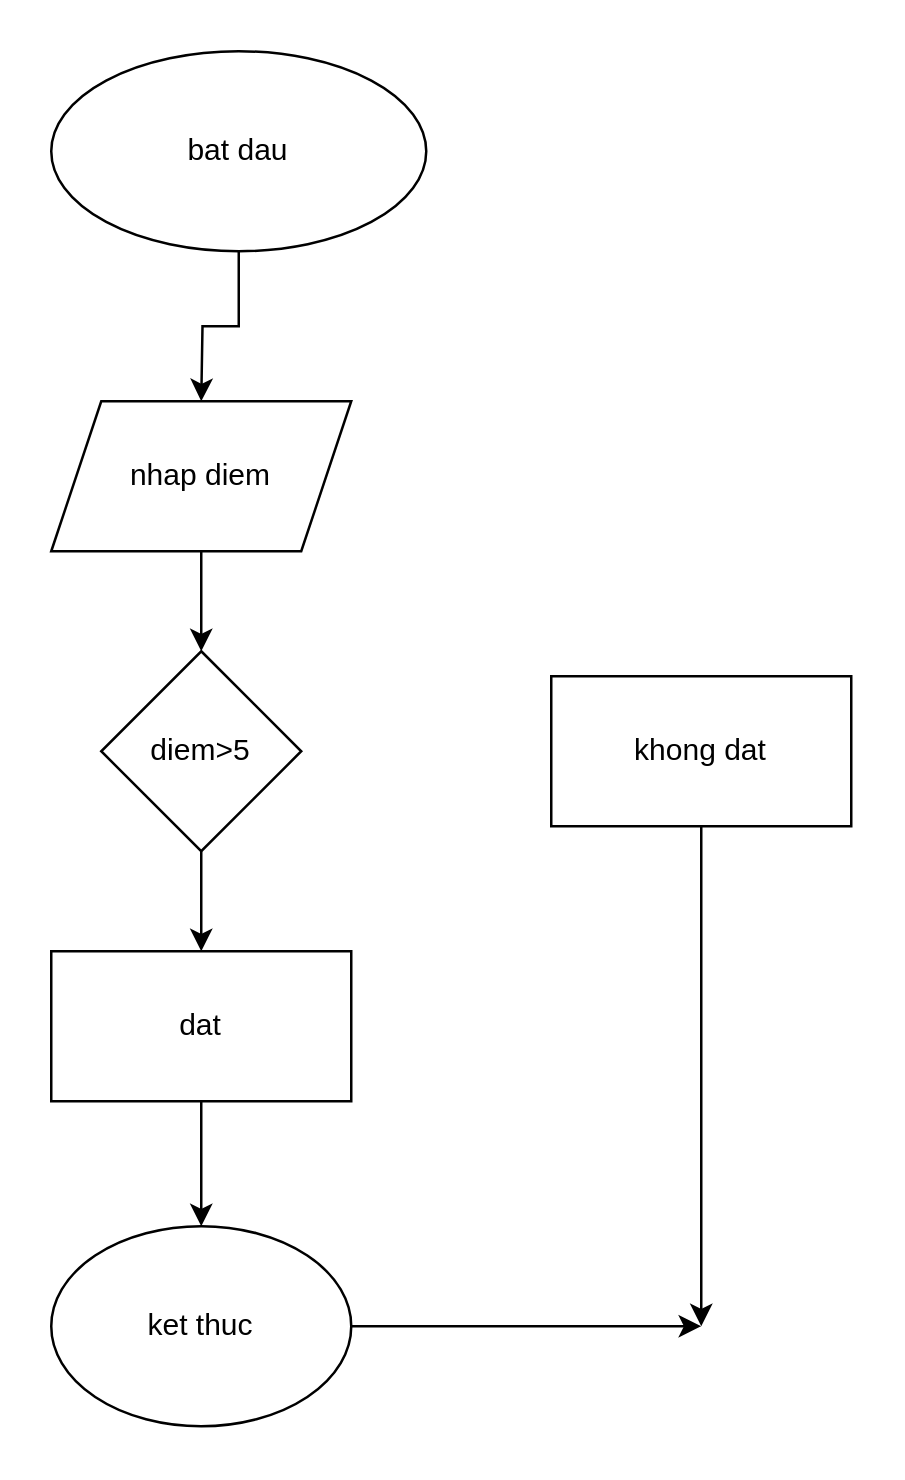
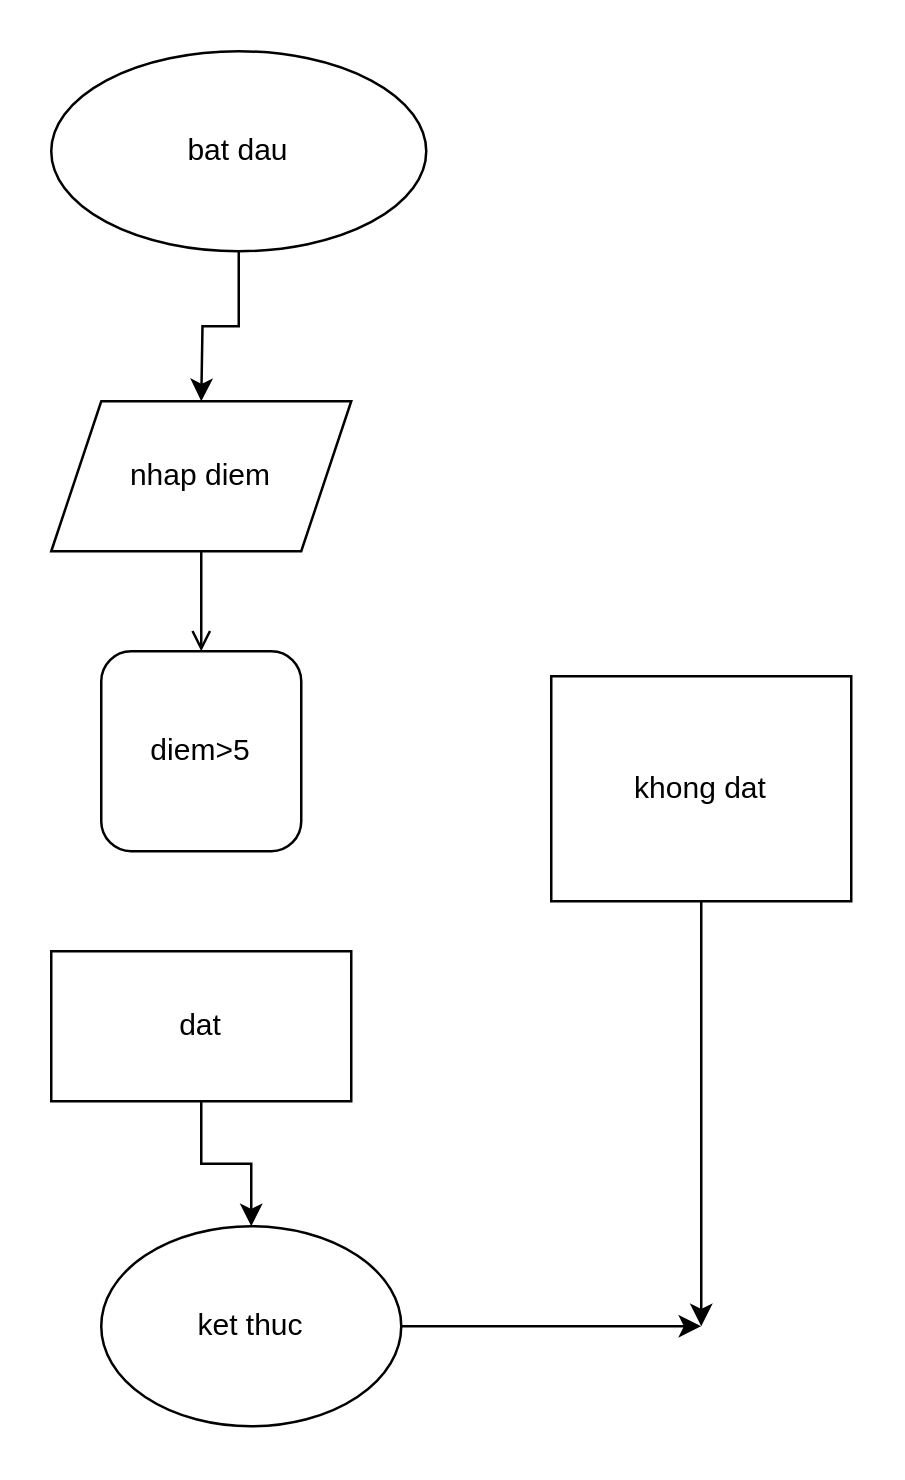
  <mxCell id="0" />
  <mxCell id="1" parent="0" />
  <mxCell id="2" style="edgeStyle=orthogonalEdgeStyle;rounded=0;orthogonalLoop=1;jettySize=auto;html=1;" edge="1" parent="1" source="3"><mxGeometry relative="1" as="geometry"><mxPoint x="80" y="160" as="targetPoint" /></mxGeometry></mxCell>
  <mxCell id="3" value="bat dau" style="ellipse;whiteSpace=wrap;html=1;" vertex="1" parent="1"><mxGeometry x="20" y="20" width="150" height="80" as="geometry" /></mxCell>
- <mxCell id="4" style="edgeStyle=orthogonalEdgeStyle;rounded=0;orthogonalLoop=1;jettySize=auto;html=1;" edge="1" parent="1" source="5" target="7"><mxGeometry relative="1" as="geometry"><mxPoint x="80" y="300" as="targetPoint" /></mxGeometry></mxCell>
+ <mxCell id="4" style="edgeStyle=orthogonalEdgeStyle;rounded=0;orthogonalLoop=1;jettySize=auto;html=1;endArrow=open;" edge="1" parent="1" source="5" target="7"><mxGeometry relative="1" as="geometry"><mxPoint x="80" y="300" as="targetPoint" /></mxGeometry></mxCell>
  <mxCell id="5" value="nhap diem" style="shape=parallelogram;perimeter=parallelogramPerimeter;whiteSpace=wrap;html=1;fixedSize=1;" vertex="1" parent="1"><mxGeometry x="20" y="160" width="120" height="60" as="geometry" /></mxCell>
- <mxCell id="6" style="edgeStyle=orthogonalEdgeStyle;rounded=0;orthogonalLoop=1;jettySize=auto;html=1;" edge="1" parent="1" source="7" target="9"><mxGeometry relative="1" as="geometry"><mxPoint x="80" y="430" as="targetPoint" /></mxGeometry></mxCell>
- <mxCell id="7" value="diem&amp;gt;5" style="rhombus;whiteSpace=wrap;html=1;" vertex="1" parent="1"><mxGeometry x="40" y="260" width="80" height="80" as="geometry" /></mxCell>
+ <mxCell id="7" value="diem&amp;gt;5" style="whiteSpace=wrap;html=1;rounded=1;" vertex="1" parent="1"><mxGeometry x="40" y="260" width="80" height="80" as="geometry" /></mxCell>
  <mxCell id="8" style="edgeStyle=orthogonalEdgeStyle;rounded=0;orthogonalLoop=1;jettySize=auto;html=1;" edge="1" parent="1" source="9" target="11"><mxGeometry relative="1" as="geometry"><mxPoint x="80" y="530" as="targetPoint" /></mxGeometry></mxCell>
  <mxCell id="9" value="dat" style="rounded=0;whiteSpace=wrap;html=1;" vertex="1" parent="1"><mxGeometry x="20" y="380" width="120" height="60" as="geometry" /></mxCell>
  <mxCell id="10" style="edgeStyle=orthogonalEdgeStyle;rounded=0;orthogonalLoop=1;jettySize=auto;html=1;" edge="1" parent="1" source="11"><mxGeometry relative="1" as="geometry"><mxPoint x="280" y="530" as="targetPoint" /></mxGeometry></mxCell>
- <mxCell id="11" value="ket thuc" style="ellipse;whiteSpace=wrap;html=1;" vertex="1" parent="1"><mxGeometry x="20" y="490" width="120" height="80" as="geometry" /></mxCell>
+ <mxCell id="11" value="ket thuc" style="ellipse;whiteSpace=wrap;html=1;" vertex="1" parent="1"><mxGeometry x="40" y="490" width="120" height="80" as="geometry" /></mxCell>
  <mxCell id="12" style="edgeStyle=orthogonalEdgeStyle;rounded=0;orthogonalLoop=1;jettySize=auto;html=1;" edge="1" parent="1" source="13"><mxGeometry relative="1" as="geometry"><mxPoint x="280" y="530" as="targetPoint" /></mxGeometry></mxCell>
- <mxCell id="13" value="khong dat" style="rounded=0;whiteSpace=wrap;html=1;" vertex="1" parent="1"><mxGeometry x="220" y="270" width="120" height="60" as="geometry" /></mxCell>
+ <mxCell id="13" value="khong dat" style="rounded=0;whiteSpace=wrap;html=1;" vertex="1" parent="1"><mxGeometry x="220" y="270" width="120" height="90" as="geometry" /></mxCell>
